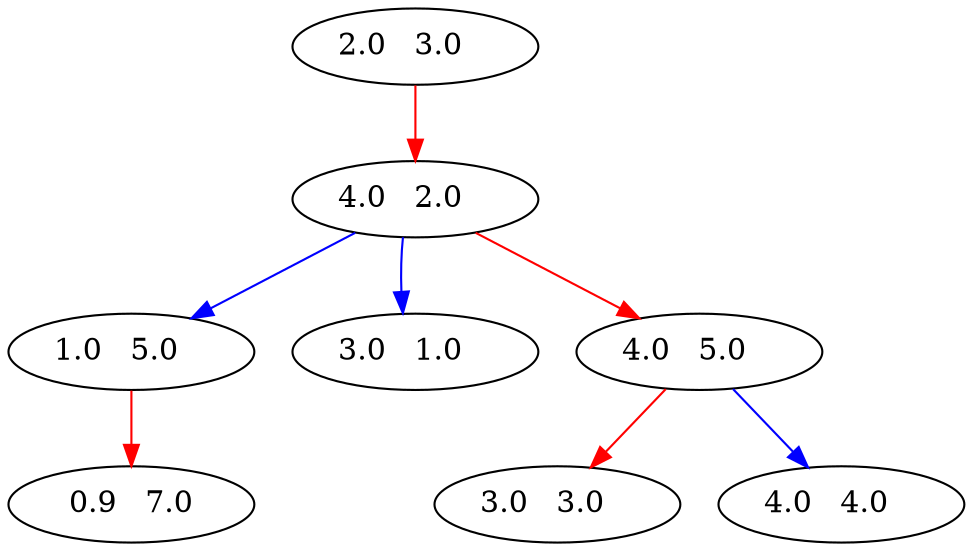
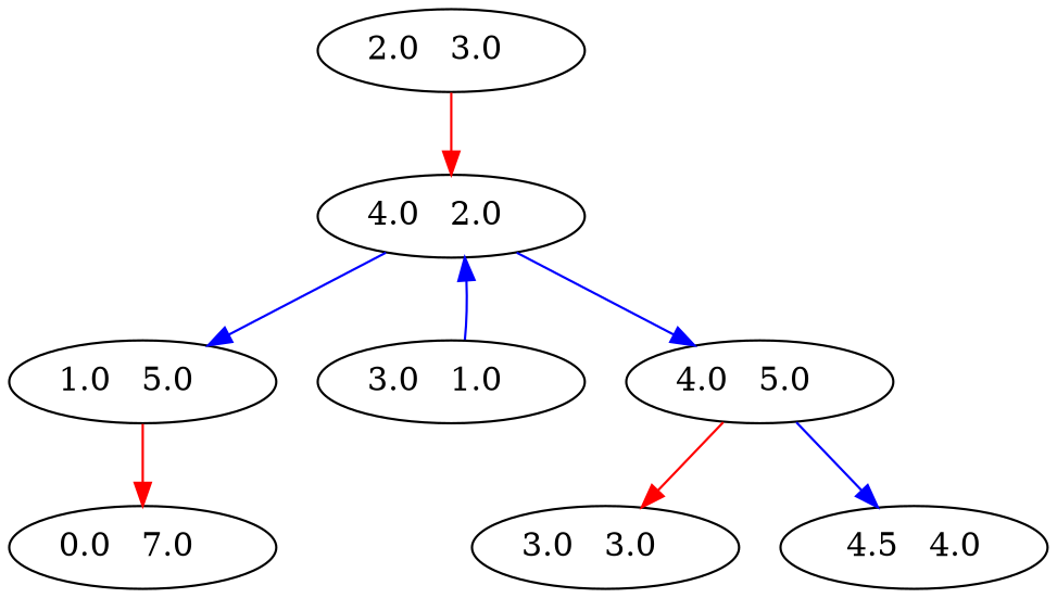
  digraph {
    edge [color=red]
    "2.0   3.0   "
    "4.0   2.0   "
    "1.0   5.0   "
-   "0.0   7.0   " [label="0.9   7.0"]
+   "0.0   7.0   "
    "3.0   1.0   "
    "4.0   5.0   "
    "3.0   3.0   "
-   "4.0   4.0   "
+   "4.0   4.0   " [label="4.5   4.0"]
    "2.0   3.0   " -> "4.0   2.0   "
    "4.0   2.0   " -> "1.0   5.0   " [color=blue]
-   "4.0   2.0   " -> "3.0   1.0   " [color=blue]
-   "4.0   2.0   " -> "4.0   5.0   "
+   "3.0   1.0   " -> "4.0   2.0   " [color=blue]
+   "4.0   2.0   " -> "4.0   5.0   " [color=blue]
    "1.0   5.0   " -> "0.0   7.0   "
    "4.0   5.0   " -> "3.0   3.0   "
    "4.0   5.0   " -> "4.0   4.0   " [color=blue]
  }
